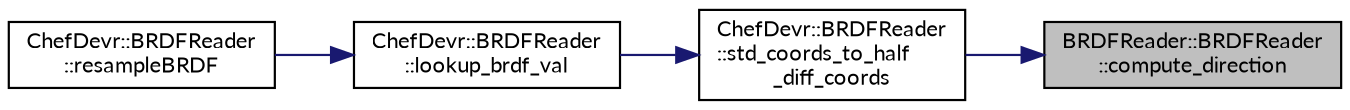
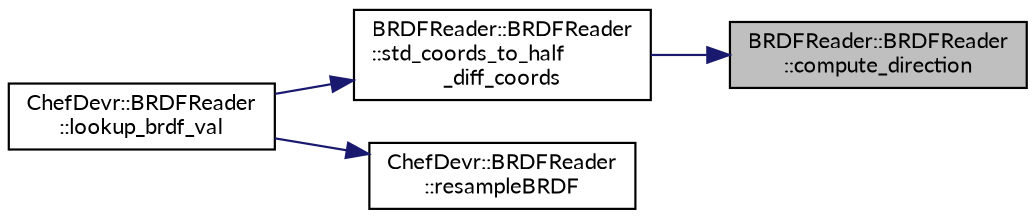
  digraph {
    fontname=Lato
    rankdir=RL
    node [color=black fillcolor=white fontname=Lato fontsize=10 shape=record style=filled]
    edge [color=midnightblue dir=back fontname=Lato fontsize=10 labelfontname=FreeSans labelfontsize=10 style=solid]
    n1 [fillcolor=grey75 fontcolor=black height=0.2 label="BRDFReader::BRDFReader\l::compute_direction" width=0.4]
-   n2 [height=0.2 label="ChefDevr::BRDFReader\l::std_coords_to_half\l_diff_coords" width=0.4]
+   n2 [height=0.2 label="BRDFReader::BRDFReader\l::std_coords_to_half\l_diff_coords" width=0.4]
    n3 [height=0.2 label="ChefDevr::BRDFReader\l::lookup_brdf_val" width=0.4]
    n4 [height=0.2 label="ChefDevr::BRDFReader\l::resampleBRDF" width=0.4]
    n1 -> n2
    n2 -> n3
-   n3 -> n4
+   n4 -> n3
  }
